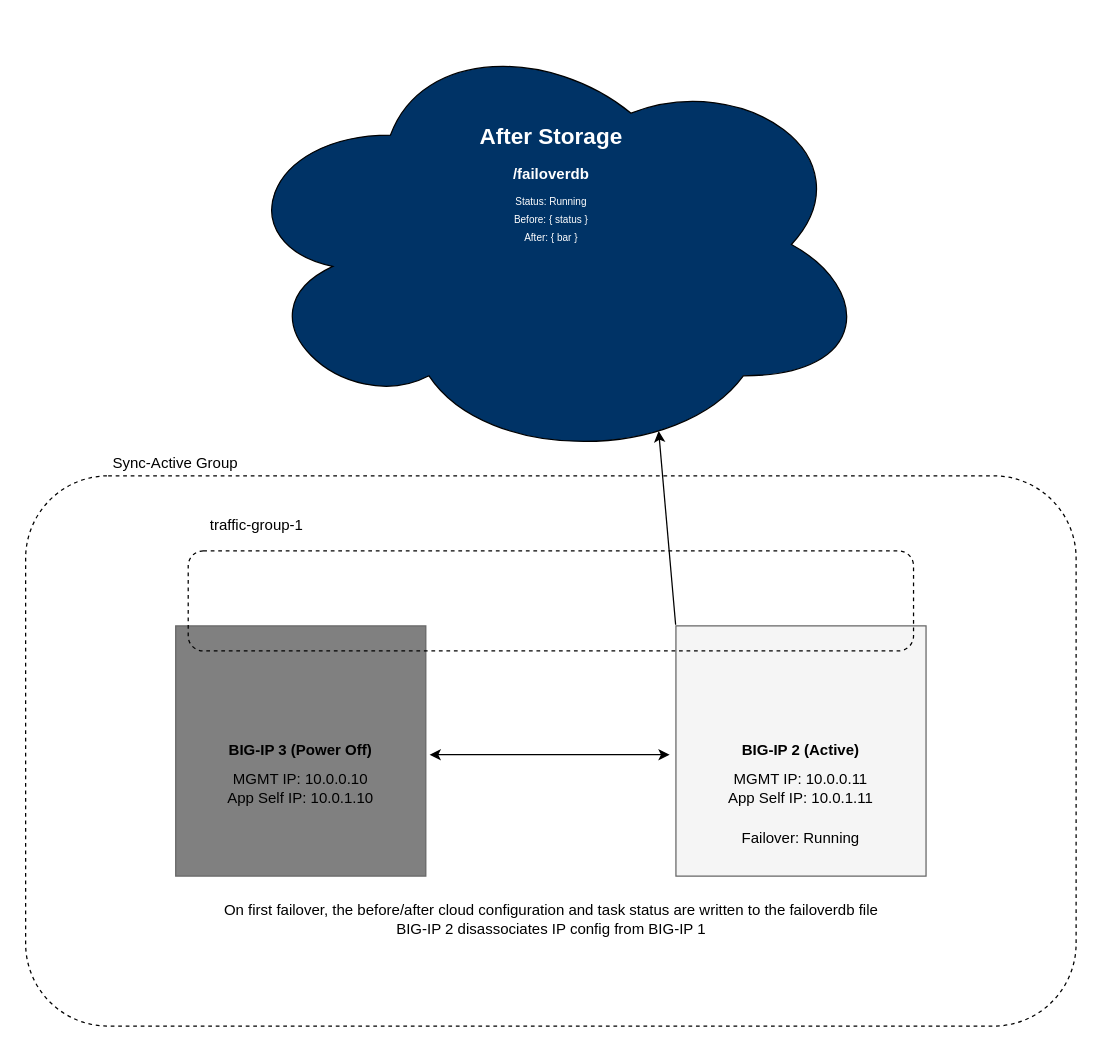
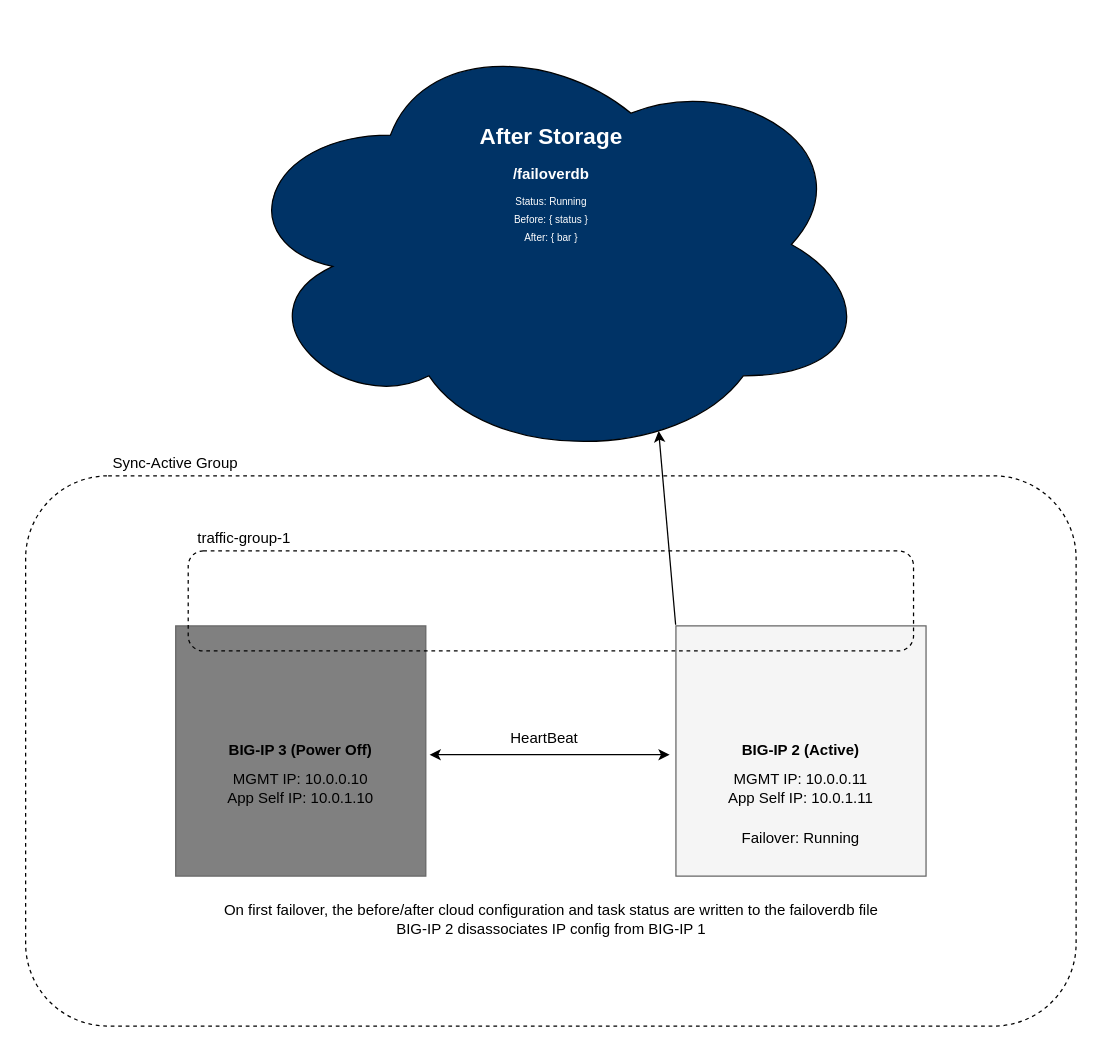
  <mxCell id="0" />
  <mxCell id="1" parent="0" />
  <mxCell id="2" value="" style="rounded=1;whiteSpace=wrap;html=1;dashed=1;fillColor=none;" vertex="1" parent="1"><mxGeometry x="20" y="380" width="840" height="440" as="geometry" /></mxCell>
  <mxCell id="3" value="" style="verticalLabelPosition=bottom;verticalAlign=top;html=1;shape=mxgraph.basic.rect;fillColor=#808080;fillColor2=none;strokeColor=#666666;strokeWidth=1;size=20;indent=5;fontColor=#333333;" vertex="1" parent="1"><mxGeometry x="140" y="500" width="200" height="200" as="geometry" /></mxCell>
  <mxCell id="4" value="" style="verticalLabelPosition=bottom;verticalAlign=top;html=1;shape=mxgraph.basic.rect;fillColor=#f5f5f5;fillColor2=none;strokeColor=#666666;strokeWidth=1;size=20;indent=5;fontColor=#333333;" vertex="1" parent="1"><mxGeometry x="540" y="500" width="200" height="200" as="geometry" /></mxCell>
  <mxCell id="5" value="" style="endArrow=classic;startArrow=classic;html=1;exitX=1.015;exitY=0.515;exitDx=0;exitDy=0;exitPerimeter=0;" edge="1" parent="1" source="3"><mxGeometry width="50" height="50" relative="1" as="geometry"><mxPoint x="380" y="605" as="sourcePoint" /><mxPoint x="535" y="603" as="targetPoint" /></mxGeometry></mxCell>
  <mxCell id="6" value="&lt;b&gt;BIG-IP 3 (Power Off)&lt;/b&gt;" style="text;html=1;strokeColor=none;fillColor=none;align=center;verticalAlign=middle;whiteSpace=wrap;rounded=0;" vertex="1" parent="1"><mxGeometry x="180" y="580" width="120" height="40" as="geometry" /></mxCell>
  <mxCell id="7" value="&lt;b&gt;BIG-IP 2 (Active)&lt;/b&gt;&lt;br&gt;" style="text;html=1;strokeColor=none;fillColor=none;align=center;verticalAlign=middle;whiteSpace=wrap;rounded=0;" vertex="1" parent="1"><mxGeometry x="580" y="580" width="120" height="40" as="geometry" /></mxCell>
  <mxCell id="8" value="MGMT IP: 10.0.0.10&lt;br&gt;App Self IP: 10.0.1.10&lt;br&gt;" style="text;html=1;strokeColor=none;fillColor=none;align=center;verticalAlign=middle;whiteSpace=wrap;rounded=0;" vertex="1" parent="1"><mxGeometry x="180" y="610" width="120" height="40" as="geometry" /></mxCell>
  <mxCell id="9" value="MGMT IP: 10.0.0.11&lt;br&gt;App Self IP: 10.0.1.11&lt;br&gt;" style="text;html=1;strokeColor=none;fillColor=none;align=center;verticalAlign=middle;whiteSpace=wrap;rounded=0;" vertex="1" parent="1"><mxGeometry x="580" y="610" width="120" height="40" as="geometry" /></mxCell>
  <mxCell id="10" value="Sync-Active Group" style="text;html=1;strokeColor=none;fillColor=none;align=center;verticalAlign=middle;whiteSpace=wrap;rounded=0;" vertex="1" parent="1"><mxGeometry x="70" y="360" width="140" height="20" as="geometry" /></mxCell>
- <mxCell id="11" value="traffic-group-1" style="text;html=1;strokeColor=none;fillColor=none;align=center;verticalAlign=middle;whiteSpace=wrap;rounded=0;dashed=1;" vertex="1" parent="1"><mxGeometry x="160" y="410" width="90" height="20" as="geometry" /></mxCell>
+ <mxCell id="11" value="traffic-group-1" style="text;html=1;strokeColor=none;fillColor=none;align=center;verticalAlign=middle;whiteSpace=wrap;rounded=0;dashed=1;" vertex="1" parent="1"><mxGeometry x="150" y="420" width="90" height="20" as="geometry" /></mxCell>
  <mxCell id="12" value="" style="rounded=1;whiteSpace=wrap;html=1;strokeColor=#000000;fillColor=none;dashed=1;" vertex="1" parent="1"><mxGeometry x="150" y="440" width="580" height="80" as="geometry" /></mxCell>
+ <mxCell id="13" value="HeartBeat" style="text;html=1;strokeColor=none;fillColor=none;align=center;verticalAlign=middle;whiteSpace=wrap;rounded=0;dashed=1;" vertex="1" parent="1"><mxGeometry x="390" y="580" width="90" height="20" as="geometry" /></mxCell>
  <mxCell id="14" value="Failover: Running" style="text;html=1;strokeColor=none;fillColor=none;align=center;verticalAlign=middle;whiteSpace=wrap;rounded=0;" vertex="1" parent="1"><mxGeometry x="580" y="650" width="120" height="40" as="geometry" /></mxCell>
  <mxCell id="15" value="On first failover, the before/after cloud configuration and task status are written to the failoverdb file&lt;br&gt;BIG-IP 2 disassociates IP config from BIG-IP 1" style="text;html=1;resizable=0;autosize=1;align=center;verticalAlign=middle;points=[];fillColor=none;strokeColor=none;rounded=0;" vertex="1" parent="1"><mxGeometry x="170" y="720" width="540" height="30" as="geometry" /></mxCell>
  <mxCell id="16" value="" style="ellipse;shape=cloud;whiteSpace=wrap;html=1;fillColor=#003366;" vertex="1" parent="1"><mxGeometry x="183.5" y="20" width="513" height="350" as="geometry" /></mxCell>
  <mxCell id="17" value="&lt;font color=&quot;#ffffff&quot; style=&quot;font-size: 18px&quot;&gt;&lt;b&gt;After Storage&lt;/b&gt;&lt;/font&gt;" style="text;html=1;resizable=0;autosize=1;align=center;verticalAlign=middle;points=[];fillColor=none;strokeColor=none;rounded=0;" vertex="1" parent="1"><mxGeometry x="370" y="99" width="140" height="20" as="geometry" /></mxCell>
  <mxCell id="18" value="&lt;b&gt;&lt;font color=&quot;#ffffff&quot;&gt;/failoverdb&lt;/font&gt;&lt;/b&gt;" style="text;html=1;resizable=0;autosize=1;align=center;verticalAlign=middle;points=[];fillColor=none;strokeColor=none;rounded=0;" vertex="1" parent="1"><mxGeometry x="400" y="129" width="80" height="20" as="geometry" /></mxCell>
  <mxCell id="19" value="" style="endArrow=classic;html=1;entryX=0.668;entryY=0.926;entryDx=0;entryDy=0;entryPerimeter=0;exitX=0.672;exitY=0.738;exitDx=0;exitDy=0;exitPerimeter=0;" edge="1" parent="1" source="12" target="16"><mxGeometry width="50" height="50" relative="1" as="geometry"><mxPoint x="640" y="499" as="sourcePoint" /><mxPoint x="670" y="450" as="targetPoint" /></mxGeometry></mxCell>
  <mxCell id="20" value="&lt;font color=&quot;#ffffff&quot; style=&quot;font-size: 8px&quot;&gt;Status: Running&lt;br&gt;Before: { status }&lt;br&gt;After: { bar }&lt;br&gt;&lt;/font&gt;" style="text;html=1;resizable=0;autosize=1;align=center;verticalAlign=middle;points=[];fillColor=none;strokeColor=none;rounded=0;" vertex="1" parent="1"><mxGeometry x="405" y="149" width="70" height="50" as="geometry" /></mxCell>
